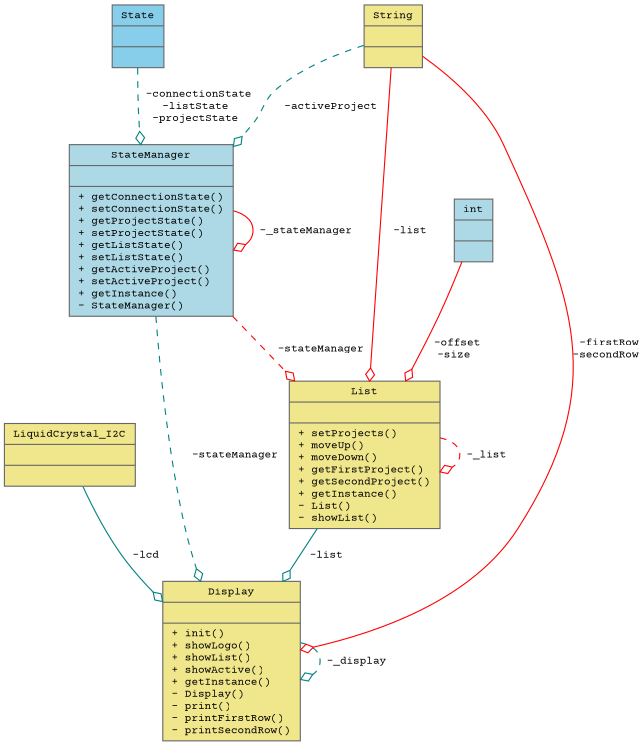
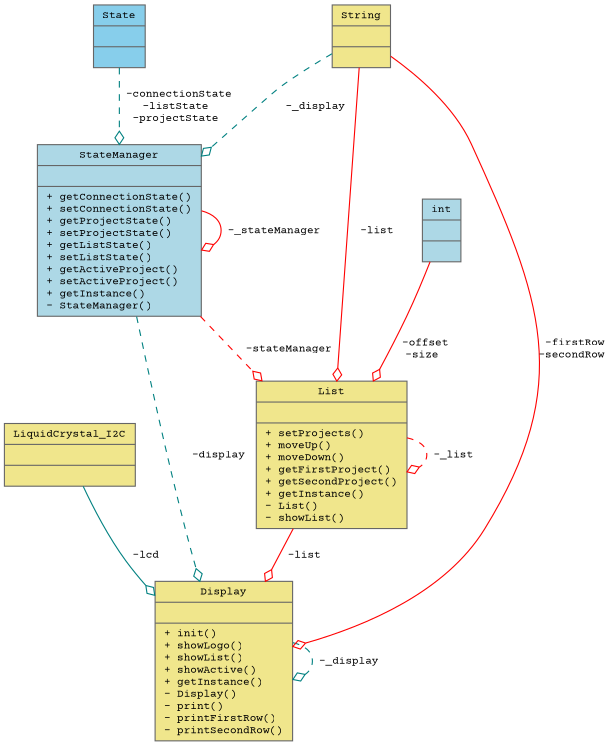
  digraph {
    fontname="Courier Prime"
    node [color=gray40 fillcolor=khaki fontname="Courier Prime" fontsize=10 shape=record style=filled]
    edge [arrowhead=odiamond color=teal fontname="Courier Prime" fontsize=10 labelfontname=Helvetica labelfontsize=10 style=dashed]
    n1 [fontcolor=black height=0.2 label="{Display\n||+ init()\l+ showLogo()\l+ showList()\l+ showActive()\l+ getInstance()\l- Display()\l- print()\l- printFirstRow()\l- printSecondRow()\l}" width=0.4]
    n2 [height=0.2 label="{LiquidCrystal_I2C\n||}" width=0.4]
    n3 [height=0.2 label="{List\n||+ setProjects()\l+ moveUp()\l+ moveDown()\l+ getFirstProject()\l+ getSecondProject()\l+ getInstance()\l- List()\l- showList()\l}" width=0.4]
    n4 [fillcolor=lightblue height=0.2 label="{StateManager\n||+ getConnectionState()\l+ setConnectionState()\l+ getProjectState()\l+ setProjectState()\l+ getListState()\l+ setListState()\l+ getActiveProject()\l+ setActiveProject()\l+ getInstance()\l- StateManager()\l}" width=0.4]
    n5 [fillcolor=skyblue height=0.2 label="{State\n||}" width=0.4]
    n6 [height=0.2 label="{String\n||}" width=0.4]
    n7 [fillcolor=lightblue height=0.2 label="{int\n||}" width=0.4]
    n1 -> n1 [label=" -_display"]
    n2 -> n1 [label=" -lcd" style=solid]
-   n3 -> n1 [label=" -list" style=solid]
+   n3 -> n1 [color=red label=" -list" style=solid]
    n3 -> n3 [color=red label=" -_list"]
-   n4 -> n1 [label=" -stateManager"]
+   n4 -> n1 [label=" -display"]
    n4 -> n3 [color=red label=" -stateManager"]
    n4 -> n4 [color=red label=" -_stateManager" style=solid]
    n5 -> n4 [label=" -connectionState\n-listState\n-projectState"]
    n6 -> n1 [color=red label=" -firstRow\n-secondRow" style=solid]
    n6 -> n3 [color=red label=" -list" style=solid]
-   n6 -> n4 [label=" -activeProject"]
+   n6 -> n4 [label=" -_display"]
    n7 -> n3 [color=red label=" -offset\n-size" style=solid]
  }
